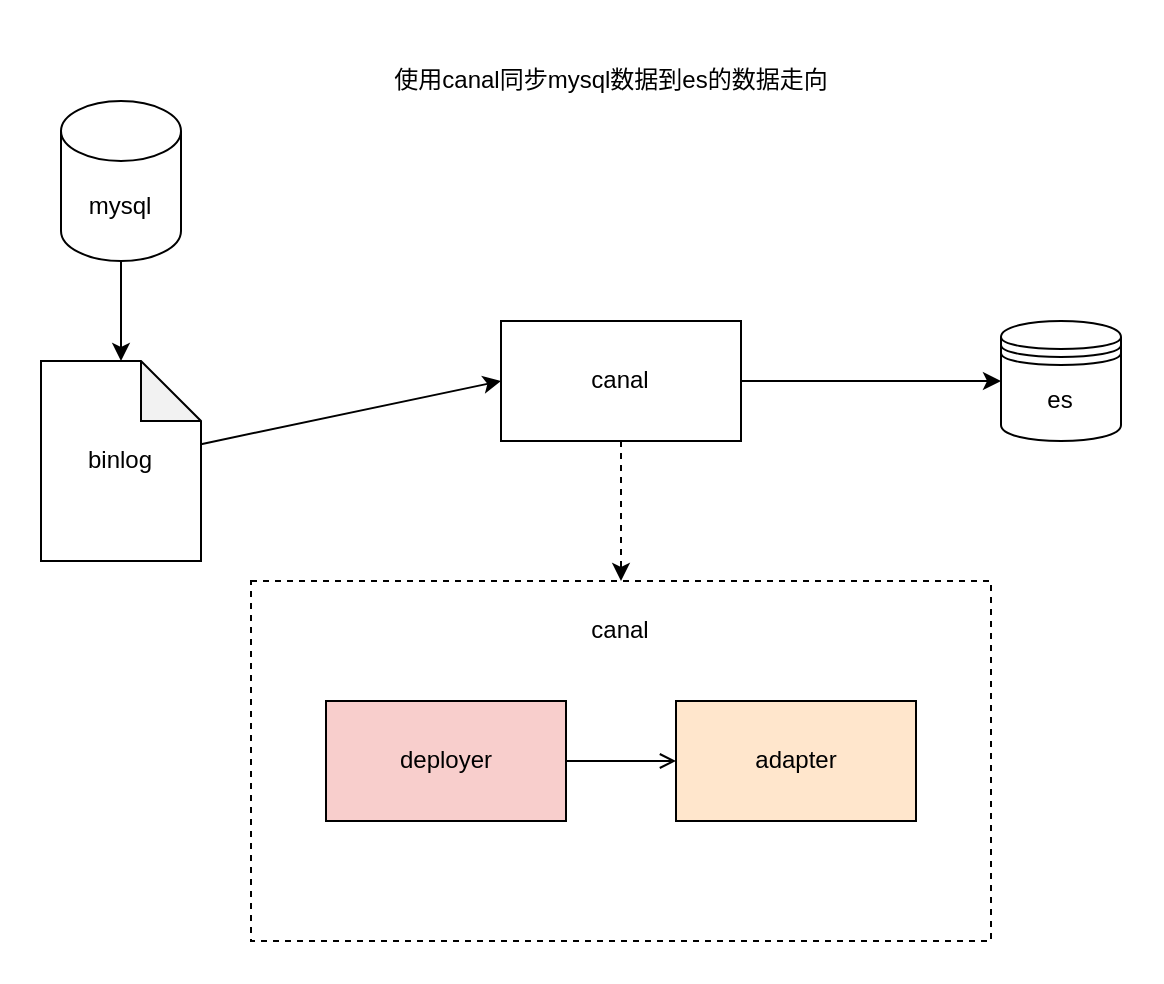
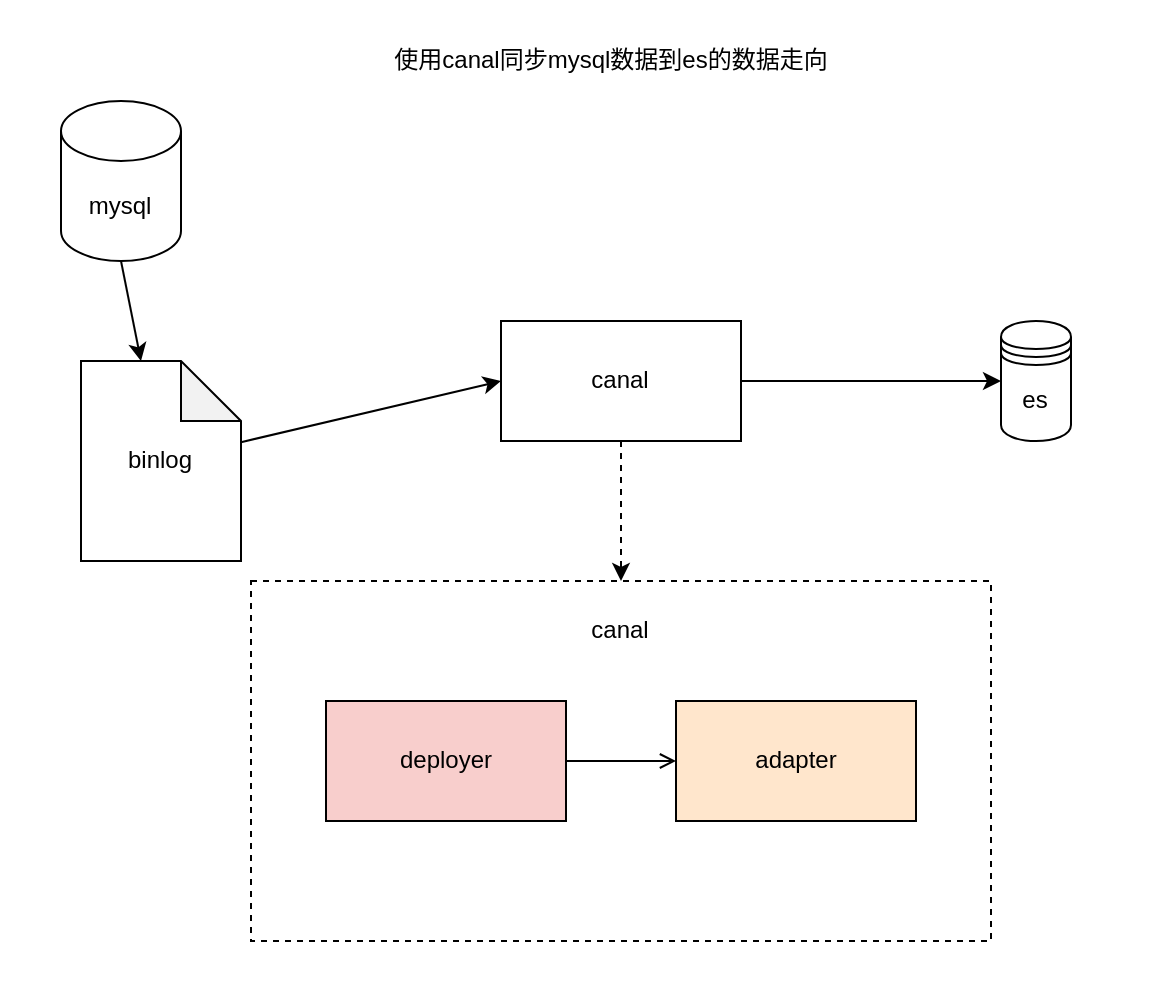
  <mxCell id="0" />
  <mxCell id="1" parent="0" />
  <mxCell id="2" style="edgeStyle=none;html=1;" parent="1" target="4" edge="1"><mxGeometry relative="1" as="geometry"><mxPoint x="60" y="130" as="sourcePoint" /></mxGeometry></mxCell>
  <mxCell id="3" style="edgeStyle=none;html=1;entryX=0;entryY=0.5;entryDx=0;entryDy=0;" parent="1" source="4" target="7" edge="1"><mxGeometry relative="1" as="geometry" /></mxCell>
- <mxCell id="4" value="binlog" style="shape=note;whiteSpace=wrap;html=1;backgroundOutline=1;darkOpacity=0.05;" parent="1" vertex="1"><mxGeometry x="20" y="180" width="80" height="100" as="geometry" /></mxCell>
+ <mxCell id="4" value="binlog" style="shape=note;whiteSpace=wrap;html=1;backgroundOutline=1;darkOpacity=0.05;" parent="1" vertex="1"><mxGeometry x="40" y="180" width="80" height="100" as="geometry" /></mxCell>
  <mxCell id="5" style="edgeStyle=none;html=1;entryX=0;entryY=0.5;entryDx=0;entryDy=0;" parent="1" source="7" target="10" edge="1"><mxGeometry relative="1" as="geometry"><mxPoint x="310" y="190" as="targetPoint" /></mxGeometry></mxCell>
  <mxCell id="6" style="edgeStyle=none;html=1;dashed=1;" edge="1" parent="1" source="7" target="11"><mxGeometry relative="1" as="geometry" /></mxCell>
  <mxCell id="7" value="canal" style="rounded=0;whiteSpace=wrap;html=1;" parent="1" vertex="1"><mxGeometry x="250" y="160" width="120" height="60" as="geometry" /></mxCell>
- <mxCell id="8" value="使用canal同步mysql数据到es的数据走向" style="text;html=1;align=center;verticalAlign=middle;resizable=0;points=[];autosize=1;strokeColor=none;fillColor=none;" parent="1" vertex="1"><mxGeometry x="190" y="30" width="230" height="20" as="geometry" /></mxCell>
+ <mxCell id="8" value="使用canal同步mysql数据到es的数据走向" style="text;html=1;align=center;verticalAlign=middle;resizable=0;points=[];autosize=1;strokeColor=none;fillColor=none;" parent="1" vertex="1"><mxGeometry x="190" y="20" width="230" height="20" as="geometry" /></mxCell>
  <mxCell id="9" value="mysql" style="shape=cylinder3;whiteSpace=wrap;html=1;boundedLbl=1;backgroundOutline=1;size=15;" parent="1" vertex="1"><mxGeometry x="30" y="50" width="60" height="80" as="geometry" /></mxCell>
- <mxCell id="10" value="es" style="shape=datastore;whiteSpace=wrap;html=1;" parent="1" vertex="1"><mxGeometry x="500" y="160" width="60" height="60" as="geometry" /></mxCell>
+ <mxCell id="10" value="es" style="shape=datastore;whiteSpace=wrap;html=1;" parent="1" vertex="1"><mxGeometry x="500" y="160" width="35" height="60" as="geometry" /></mxCell>
  <mxCell id="11" value="" style="rounded=0;whiteSpace=wrap;html=1;dashed=1;" vertex="1" parent="1"><mxGeometry x="125" y="290" width="370" height="180" as="geometry" /></mxCell>
  <mxCell id="12" style="edgeStyle=none;html=1;entryX=0;entryY=0.5;entryDx=0;entryDy=0;endArrow=open;" edge="1" parent="1" source="13" target="14"><mxGeometry relative="1" as="geometry" /></mxCell>
  <mxCell id="13" value="deployer" style="rounded=0;whiteSpace=wrap;html=1;fillColor=#f8cecc;" vertex="1" parent="1"><mxGeometry x="162.5" y="350" width="120" height="60" as="geometry" /></mxCell>
  <mxCell id="14" value="adapter" style="rounded=0;whiteSpace=wrap;html=1;fillColor=#ffe6cc;" vertex="1" parent="1"><mxGeometry x="337.5" y="350" width="120" height="60" as="geometry" /></mxCell>
  <mxCell id="15" value="canal" style="text;html=1;strokeColor=none;fillColor=none;align=center;verticalAlign=middle;whiteSpace=wrap;rounded=0;" vertex="1" parent="1"><mxGeometry x="280" y="300" width="60" height="30" as="geometry" /></mxCell>
